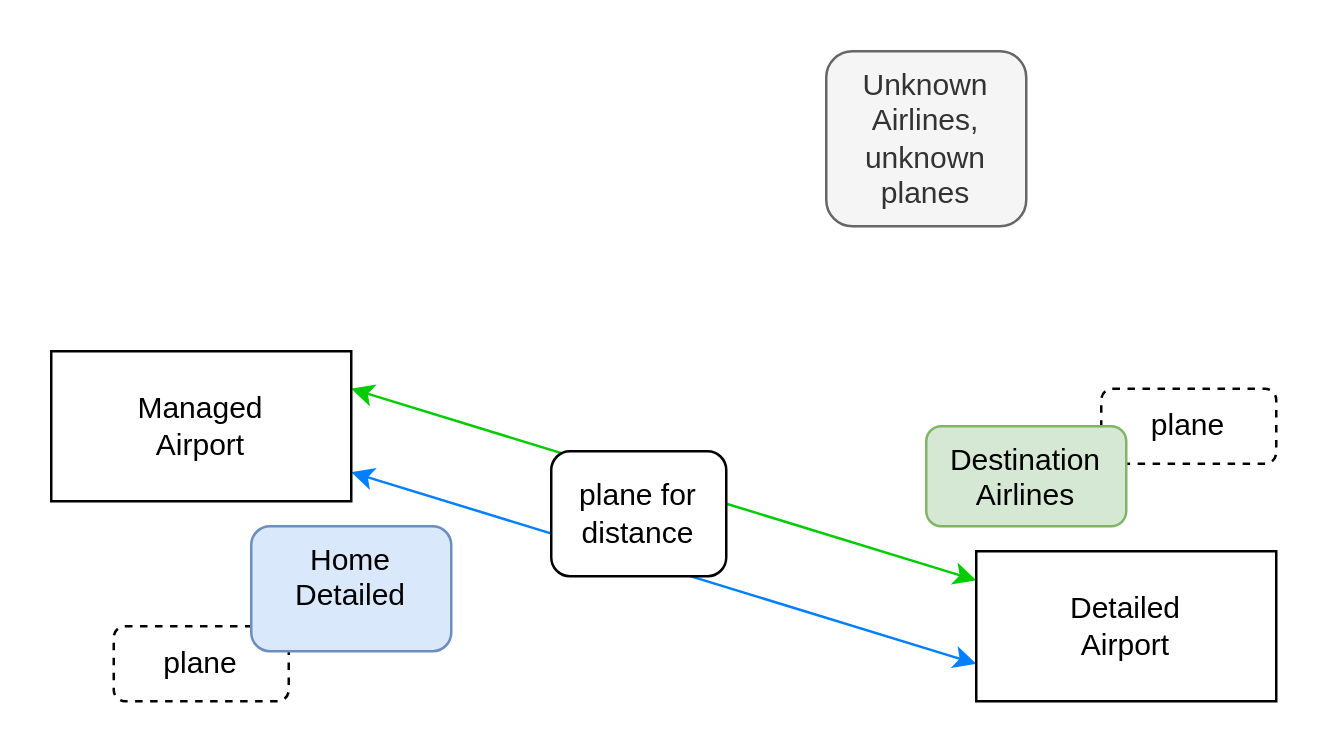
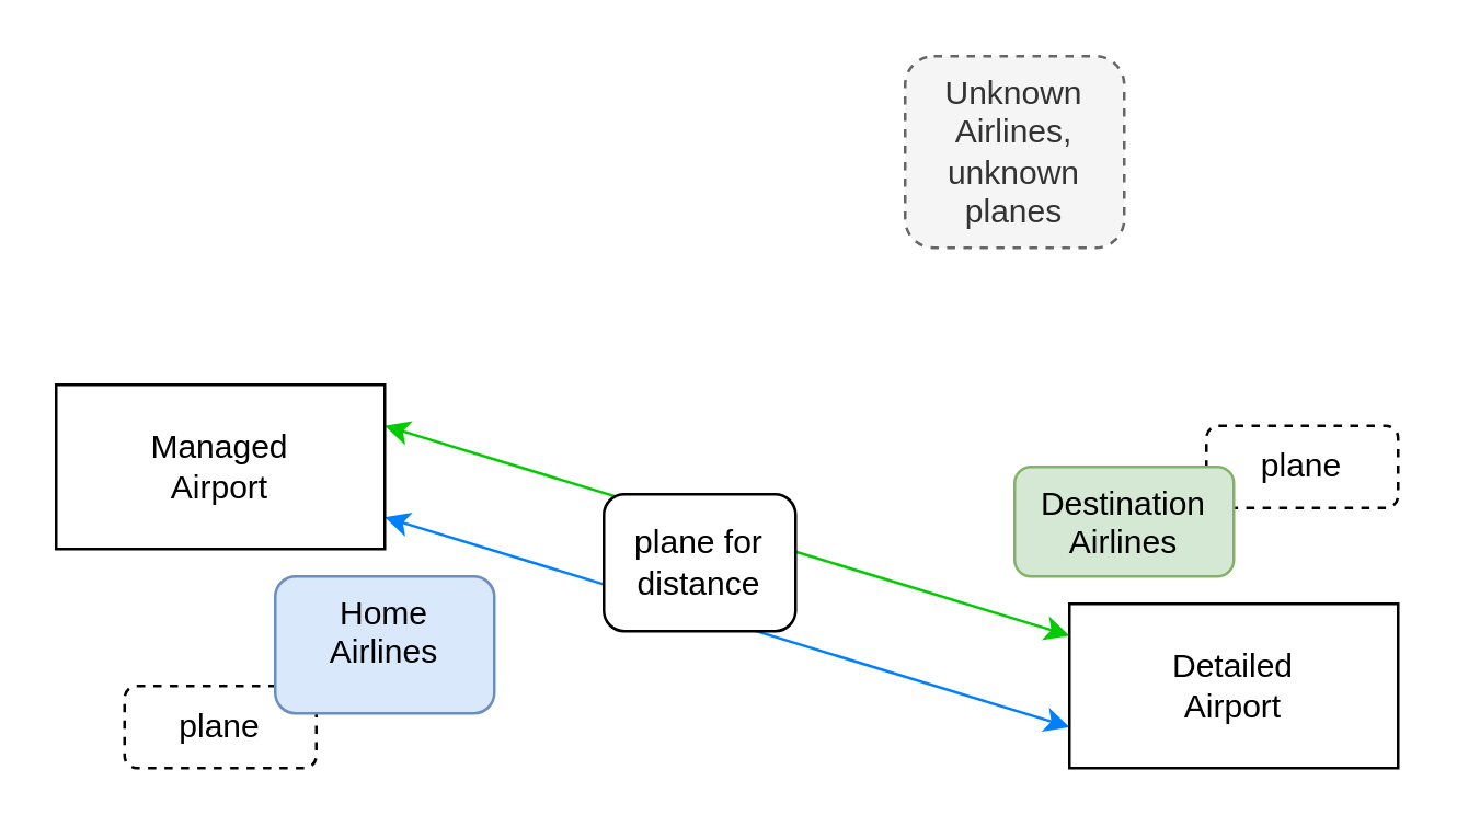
  <mxCell id="0" />
  <mxCell id="1" parent="0" />
  <mxCell id="2" value="plane" style="rounded=1;whiteSpace=wrap;html=1;dashed=1;" parent="1" vertex="1"><mxGeometry x="440" y="155" width="70" height="30" as="geometry" /></mxCell>
  <mxCell id="3" value="plane" style="rounded=1;whiteSpace=wrap;html=1;dashed=1;" parent="1" vertex="1"><mxGeometry x="45" y="250" width="70" height="30" as="geometry" /></mxCell>
  <mxCell id="4" style="rounded=0;orthogonalLoop=1;jettySize=auto;html=1;entryX=0;entryY=0.5;entryDx=0;entryDy=0;shape=link;strokeColor=none;" parent="1" source="12" target="8" edge="1"><mxGeometry relative="1" as="geometry" /></mxCell>
  <mxCell id="5" style="edgeStyle=none;rounded=0;orthogonalLoop=1;jettySize=auto;html=1;entryX=0;entryY=0.75;entryDx=0;entryDy=0;startArrow=classic;startFill=1;strokeColor=#007FFF;" parent="1" source="7" target="8" edge="1"><mxGeometry relative="1" as="geometry" /></mxCell>
  <mxCell id="6" style="edgeStyle=none;rounded=0;orthogonalLoop=1;jettySize=auto;html=1;startArrow=classic;startFill=1;fontColor=#CCCCCC;strokeColor=#00CC00;exitX=1;exitY=0.25;exitDx=0;exitDy=0;" parent="1" source="7" target="8" edge="1"><mxGeometry relative="1" as="geometry" /></mxCell>
  <mxCell id="7" value="Managed&lt;br&gt;Airport" style="rounded=0;whiteSpace=wrap;html=1;" parent="1" vertex="1"><mxGeometry x="20" y="140" width="120" height="60" as="geometry" /></mxCell>
  <mxCell id="8" value="Detailed&lt;br&gt;Airport" style="rounded=0;whiteSpace=wrap;html=1;" parent="1" vertex="1"><mxGeometry x="390" y="220" width="120" height="60" as="geometry" /></mxCell>
- <mxCell id="9" value="Home&lt;br&gt;Detailed" style="rounded=1;whiteSpace=wrap;html=1;verticalAlign=top;fillColor=#dae8fc;strokeColor=#6c8ebf;" parent="1" vertex="1"><mxGeometry x="100" y="210" width="80" height="50" as="geometry" /></mxCell>
+ <mxCell id="9" value="Home&lt;br&gt;Airlines" style="rounded=1;whiteSpace=wrap;html=1;verticalAlign=top;fillColor=#dae8fc;strokeColor=#6c8ebf;" parent="1" vertex="1"><mxGeometry x="100" y="210" width="80" height="50" as="geometry" /></mxCell>
  <mxCell id="10" value="Destination&lt;br&gt;Airlines" style="rounded=1;whiteSpace=wrap;html=1;verticalAlign=top;fillColor=#d5e8d4;strokeColor=#82b366;" parent="1" vertex="1"><mxGeometry x="370" y="170" width="80" height="40" as="geometry" /></mxCell>
- <mxCell id="11" value="Unknown&lt;br&gt;Airlines,&lt;br&gt;unknown&lt;br&gt;planes" style="rounded=1;whiteSpace=wrap;html=1;verticalAlign=top;fontColor=#333333;fillColor=#f5f5f5;strokeColor=#666666;" parent="1" vertex="1"><mxGeometry x="330" y="20" width="80" height="70" as="geometry" /></mxCell>
+ <mxCell id="11" value="Unknown&lt;br&gt;Airlines,&lt;br&gt;unknown&lt;br&gt;planes" style="rounded=1;whiteSpace=wrap;html=1;verticalAlign=top;fontColor=#333333;fillColor=#f5f5f5;strokeColor=#666666;dashed=1;" parent="1" vertex="1"><mxGeometry x="330" y="20" width="80" height="70" as="geometry" /></mxCell>
  <mxCell id="12" value="plane for&lt;br&gt;distance" style="rounded=1;whiteSpace=wrap;html=1;" parent="1" vertex="1"><mxGeometry x="220" y="180" width="70" height="50" as="geometry" /></mxCell>
  <mxCell id="13" style="rounded=0;orthogonalLoop=1;jettySize=auto;html=1;entryX=0;entryY=0.5;entryDx=0;entryDy=0;shape=link;strokeColor=none;" parent="1" source="7" target="12" edge="1"><mxGeometry relative="1" as="geometry"><mxPoint x="140" y="185.484" as="sourcePoint" /><mxPoint x="390" y="250" as="targetPoint" /></mxGeometry></mxCell>
